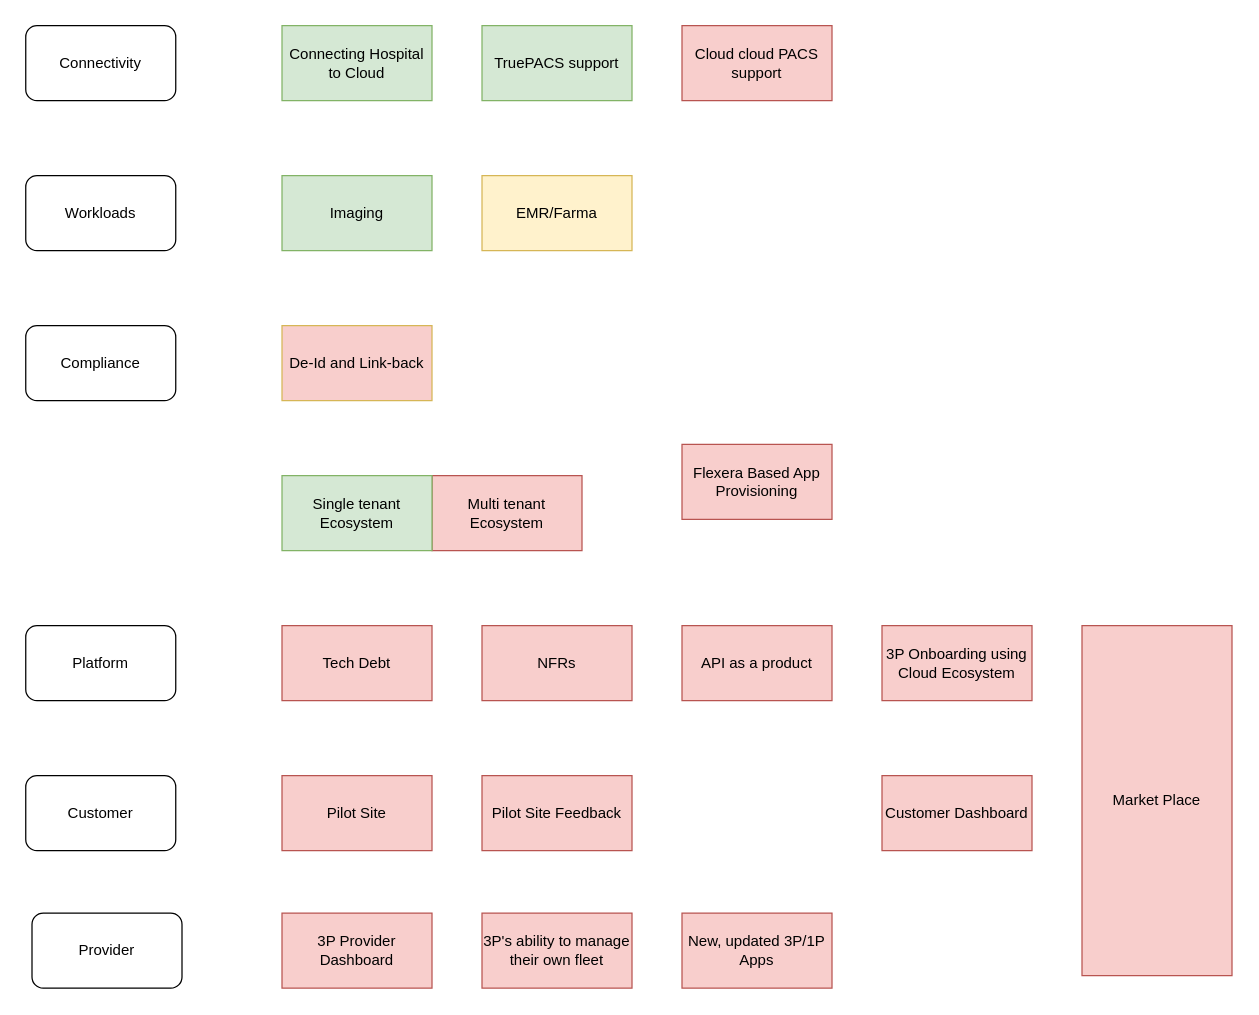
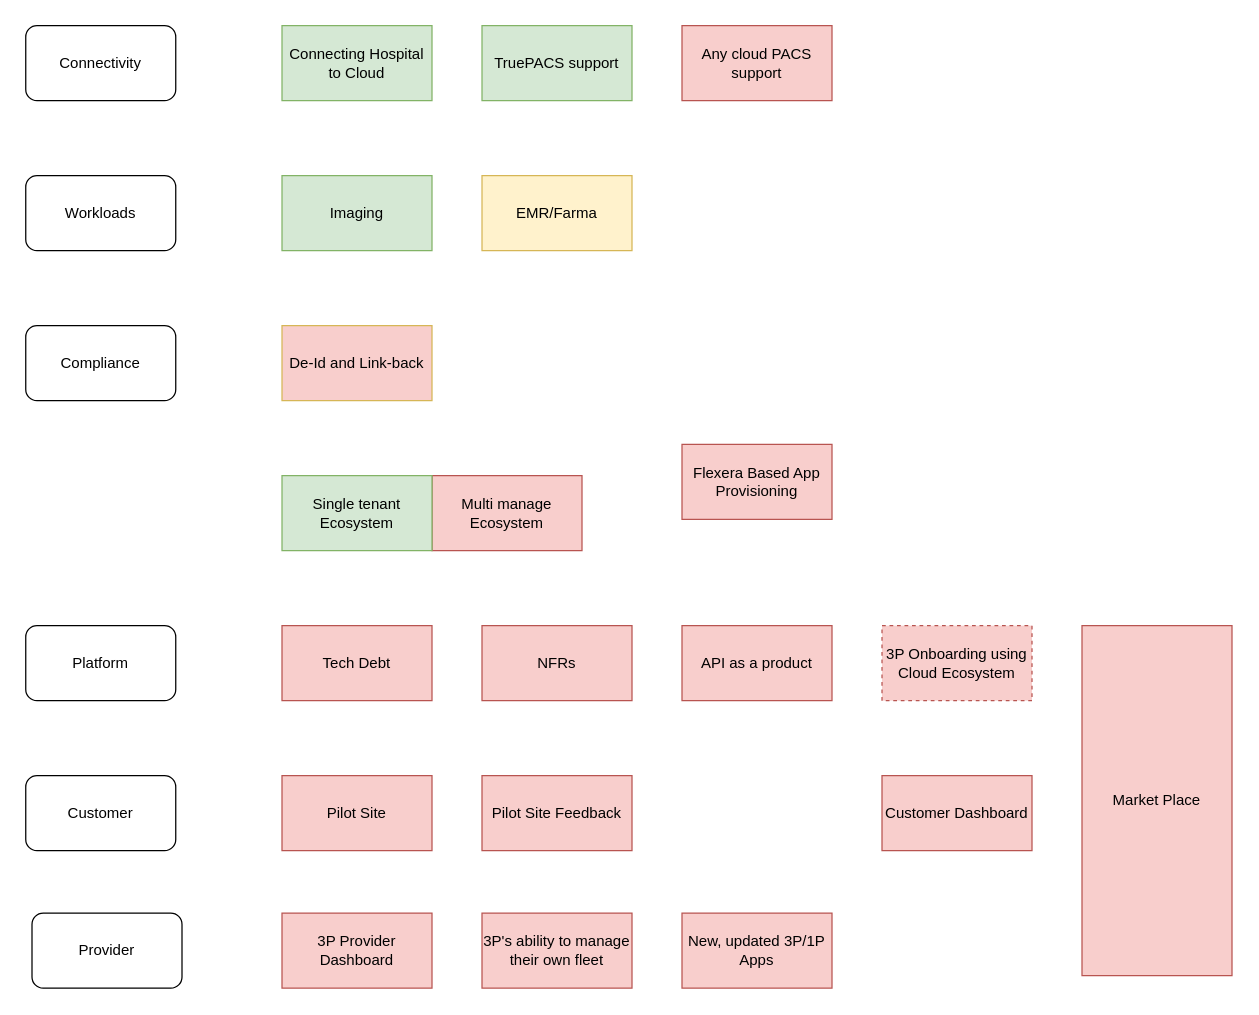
  <mxCell id="0" />
  <mxCell id="1" parent="0" />
- <mxCell id="2" value="Multi tenant Ecosystem" style="rounded=0;whiteSpace=wrap;html=1;fillColor=#f8cecc;strokeColor=#b85450;" vertex="1" parent="1"><mxGeometry x="345" y="380" width="120" height="60" as="geometry" /></mxCell>
+ <mxCell id="2" value="Multi manage Ecosystem" style="rounded=0;whiteSpace=wrap;html=1;fillColor=#f8cecc;strokeColor=#b85450;" vertex="1" parent="1"><mxGeometry x="345" y="380" width="120" height="60" as="geometry" /></mxCell>
  <mxCell id="3" value="Single tenant Ecosystem" style="rounded=0;whiteSpace=wrap;html=1;fillColor=#d5e8d4;strokeColor=#82b366;" vertex="1" parent="1"><mxGeometry x="225" y="380" width="120" height="60" as="geometry" /></mxCell>
  <mxCell id="4" value="Imaging" style="rounded=0;whiteSpace=wrap;html=1;fillColor=#d5e8d4;strokeColor=#82b366;" vertex="1" parent="1"><mxGeometry x="225" y="140" width="120" height="60" as="geometry" /></mxCell>
  <mxCell id="5" value="EMR/Farma" style="rounded=0;whiteSpace=wrap;html=1;fillColor=#fff2cc;strokeColor=#d6b656;" vertex="1" parent="1"><mxGeometry x="385" y="140" width="120" height="60" as="geometry" /></mxCell>
  <mxCell id="6" value="Connecting Hospital to Cloud" style="rounded=0;whiteSpace=wrap;html=1;fillColor=#d5e8d4;strokeColor=#82b366;" vertex="1" parent="1"><mxGeometry x="225" y="20" width="120" height="60" as="geometry" /></mxCell>
  <mxCell id="7" value="Flexera Based App Provisioning" style="rounded=0;whiteSpace=wrap;html=1;fillColor=#f8cecc;strokeColor=#b85450;" vertex="1" parent="1"><mxGeometry x="545" y="355" width="120" height="60" as="geometry" /></mxCell>
  <mxCell id="8" value="Tech Debt" style="rounded=0;whiteSpace=wrap;html=1;fillColor=#f8cecc;strokeColor=#b85450;" vertex="1" parent="1"><mxGeometry x="225" y="500" width="120" height="60" as="geometry" /></mxCell>
  <mxCell id="9" value="3P's ability to manage their own fleet" style="rounded=0;whiteSpace=wrap;html=1;fillColor=#f8cecc;strokeColor=#b85450;" vertex="1" parent="1"><mxGeometry x="385" y="730" width="120" height="60" as="geometry" /></mxCell>
  <mxCell id="10" value="De-Id and Link-back" style="rounded=0;whiteSpace=wrap;html=1;fillColor=#f8cecc;strokeColor=#d6b656;" vertex="1" parent="1"><mxGeometry x="225" y="260" width="120" height="60" as="geometry" /></mxCell>
  <mxCell id="11" value="TruePACS support" style="rounded=0;whiteSpace=wrap;html=1;fillColor=#d5e8d4;strokeColor=#82b366;" vertex="1" parent="1"><mxGeometry x="385" y="20" width="120" height="60" as="geometry" /></mxCell>
- <mxCell id="12" value="Cloud cloud PACS support" style="rounded=0;whiteSpace=wrap;html=1;fillColor=#f8cecc;strokeColor=#b85450;" vertex="1" parent="1"><mxGeometry x="545" y="20" width="120" height="60" as="geometry" /></mxCell>
+ <mxCell id="12" value="Any cloud PACS support" style="rounded=0;whiteSpace=wrap;html=1;fillColor=#f8cecc;strokeColor=#b85450;" vertex="1" parent="1"><mxGeometry x="545" y="20" width="120" height="60" as="geometry" /></mxCell>
  <mxCell id="13" value="Market Place" style="rounded=0;whiteSpace=wrap;html=1;fillColor=#f8cecc;strokeColor=#b85450;" vertex="1" parent="1"><mxGeometry x="865" y="500" width="120" height="280" as="geometry" /></mxCell>
  <mxCell id="14" value="New, updated 3P/1P Apps" style="rounded=0;whiteSpace=wrap;html=1;fillColor=#f8cecc;strokeColor=#b85450;" vertex="1" parent="1"><mxGeometry x="545" y="730" width="120" height="60" as="geometry" /></mxCell>
  <mxCell id="15" value="Pilot Site" style="rounded=0;whiteSpace=wrap;html=1;fillColor=#f8cecc;strokeColor=#b85450;" vertex="1" parent="1"><mxGeometry x="225" y="620" width="120" height="60" as="geometry" /></mxCell>
  <mxCell id="16" value="Pilot Site Feedback" style="rounded=0;whiteSpace=wrap;html=1;fillColor=#f8cecc;strokeColor=#b85450;" vertex="1" parent="1"><mxGeometry x="385" y="620" width="120" height="60" as="geometry" /></mxCell>
  <mxCell id="17" value="Customer Dashboard" style="rounded=0;whiteSpace=wrap;html=1;fillColor=#f8cecc;strokeColor=#b85450;" vertex="1" parent="1"><mxGeometry x="705" y="620" width="120" height="60" as="geometry" /></mxCell>
  <mxCell id="18" value="3P Provider Dashboard" style="rounded=0;whiteSpace=wrap;html=1;fillColor=#f8cecc;strokeColor=#b85450;" vertex="1" parent="1"><mxGeometry x="225" y="730" width="120" height="60" as="geometry" /></mxCell>
- <mxCell id="19" value="3P Onboarding using Cloud Ecosystem" style="rounded=0;whiteSpace=wrap;html=1;fillColor=#f8cecc;strokeColor=#b85450;" vertex="1" parent="1"><mxGeometry x="705" y="500" width="120" height="60" as="geometry" /></mxCell>
+ <mxCell id="19" value="3P Onboarding using Cloud Ecosystem" style="rounded=0;whiteSpace=wrap;html=1;fillColor=#f8cecc;strokeColor=#b85450;dashed=1;" vertex="1" parent="1"><mxGeometry x="705" y="500" width="120" height="60" as="geometry" /></mxCell>
  <mxCell id="20" value="API as a product" style="rounded=0;whiteSpace=wrap;html=1;fillColor=#f8cecc;strokeColor=#b85450;" vertex="1" parent="1"><mxGeometry x="545" y="500" width="120" height="60" as="geometry" /></mxCell>
  <mxCell id="21" value="Connectivity" style="rounded=1;whiteSpace=wrap;html=1;" vertex="1" parent="1"><mxGeometry x="20" y="20" width="120" height="60" as="geometry" /></mxCell>
  <mxCell id="22" value="Workloads" style="rounded=1;whiteSpace=wrap;html=1;" vertex="1" parent="1"><mxGeometry x="20" y="140" width="120" height="60" as="geometry" /></mxCell>
  <mxCell id="23" value="Platform" style="rounded=1;whiteSpace=wrap;html=1;" vertex="1" parent="1"><mxGeometry x="20" y="500" width="120" height="60" as="geometry" /></mxCell>
  <mxCell id="24" value="NFRs" style="rounded=0;whiteSpace=wrap;html=1;fillColor=#f8cecc;strokeColor=#b85450;" vertex="1" parent="1"><mxGeometry x="385" y="500" width="120" height="60" as="geometry" /></mxCell>
  <mxCell id="25" value="Compliance" style="rounded=1;whiteSpace=wrap;html=1;" vertex="1" parent="1"><mxGeometry x="20" y="260" width="120" height="60" as="geometry" /></mxCell>
  <mxCell id="26" value="Customer" style="rounded=1;whiteSpace=wrap;html=1;" vertex="1" parent="1"><mxGeometry x="20" y="620" width="120" height="60" as="geometry" /></mxCell>
  <mxCell id="27" value="Provider" style="rounded=1;whiteSpace=wrap;html=1;" vertex="1" parent="1"><mxGeometry x="25" y="730" width="120" height="60" as="geometry" /></mxCell>
